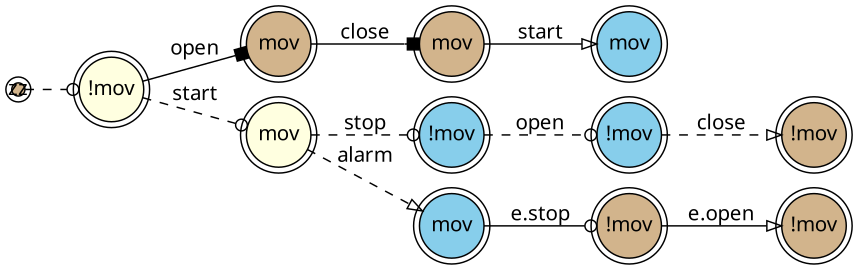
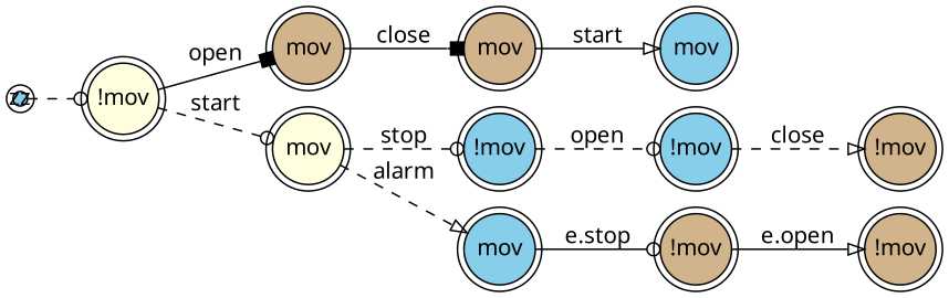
  digraph {
    pack=true
    rankdir=LR
    fontname="Noto Sans"
    node [fixedsize=true shape=doublecircle style=filled fillcolor=skyblue fontname="Noto Sans"]
    edge [style=dashed arrowhead=odot fontname="Noto Sans"]
-   zz [height=0 width=0 fillcolor=tan]
+   zz [height=0 width=0]
    n2 [fillcolor=lightyellow height=0.5 label="!mov" width=0.5]
    n3 [fillcolor=tan height=0.5 label=mov width=0.5]
    n4 [fillcolor=lightyellow height=0.5 label=mov width=0.5]
    n5 [fillcolor=tan height=0.5 label=mov width=0.5]
    n6 [height=0.5 label="!mov" width=0.5]
    n7 [height=0.5 label=mov width=0.5]
    n8 [height=0.5 label=mov width=0.5]
    n9 [height=0.5 label="!mov" width=0.5]
    n10 [fillcolor=tan height=0.5 label="!mov" width=0.5]
    n11 [fillcolor=tan height=0.5 label="!mov" width=0.5]
    n12 [fillcolor=tan height=0.5 label="!mov" width=0.5]
    zz -> n2
    n2 -> n3 [label=open style=solid arrowhead=box]
    n2 -> n4 [label=start]
    n3 -> n5 [label=close style=solid arrowhead=box]
    n4 -> n6 [label=stop]
    n4 -> n7 [label=alarm arrowhead=onormal]
    n5 -> n8 [label=start style=solid arrowhead=onormal]
    n6 -> n9 [label=open]
    n7 -> n10 [label="e.stop" style=solid]
    n9 -> n11 [label=close arrowhead=onormal]
    n10 -> n12 [label="e.open" style=solid arrowhead=onormal]
  }
